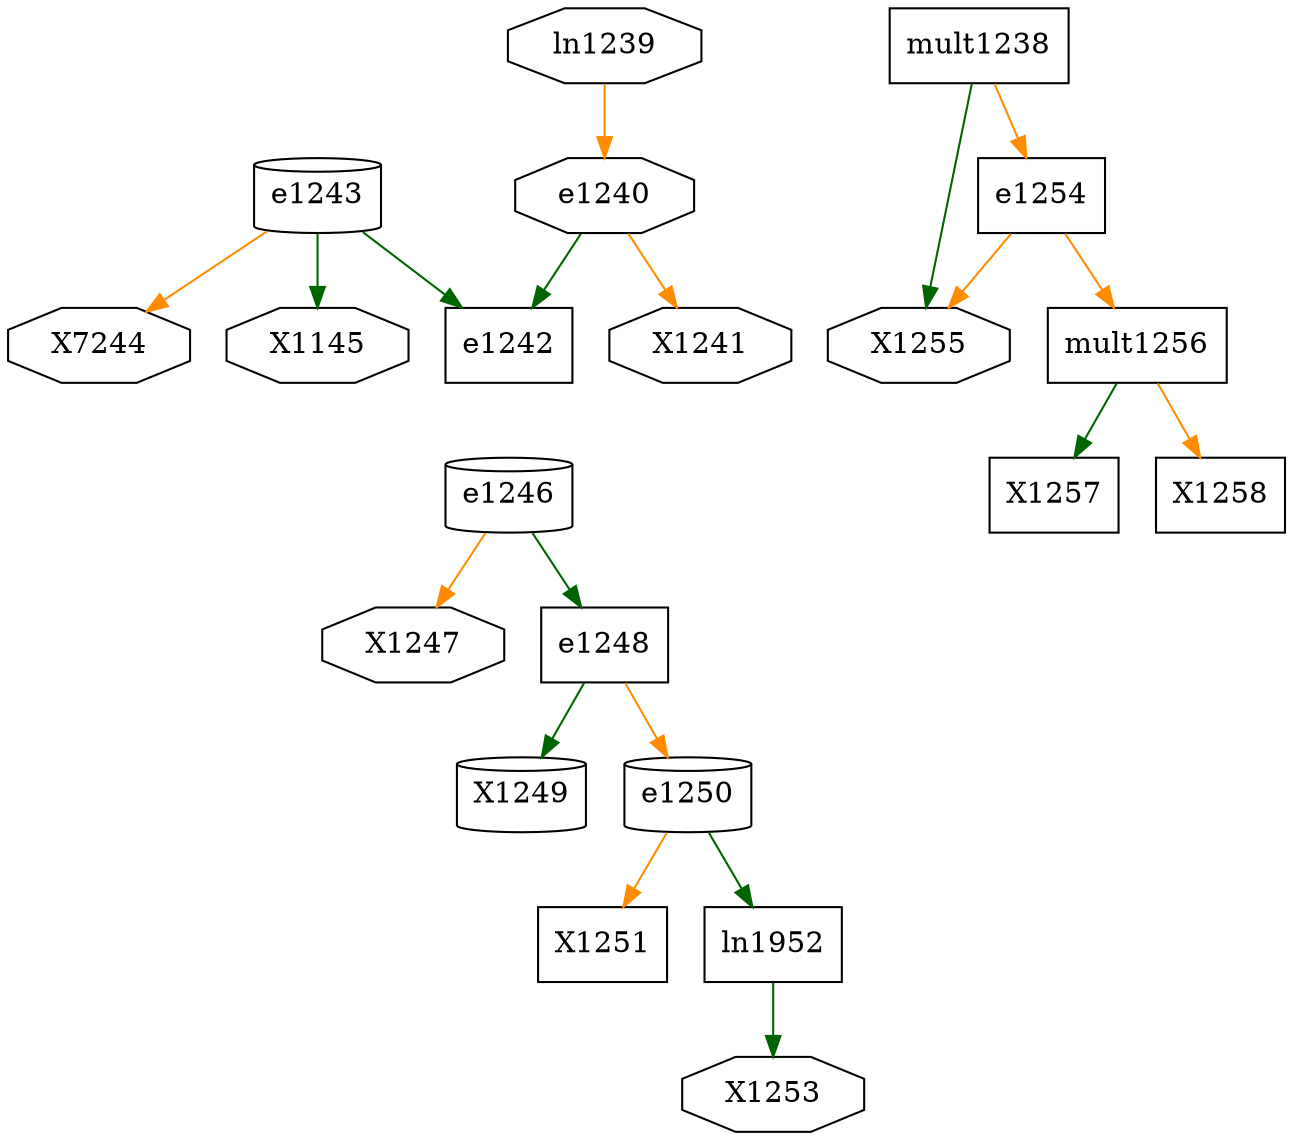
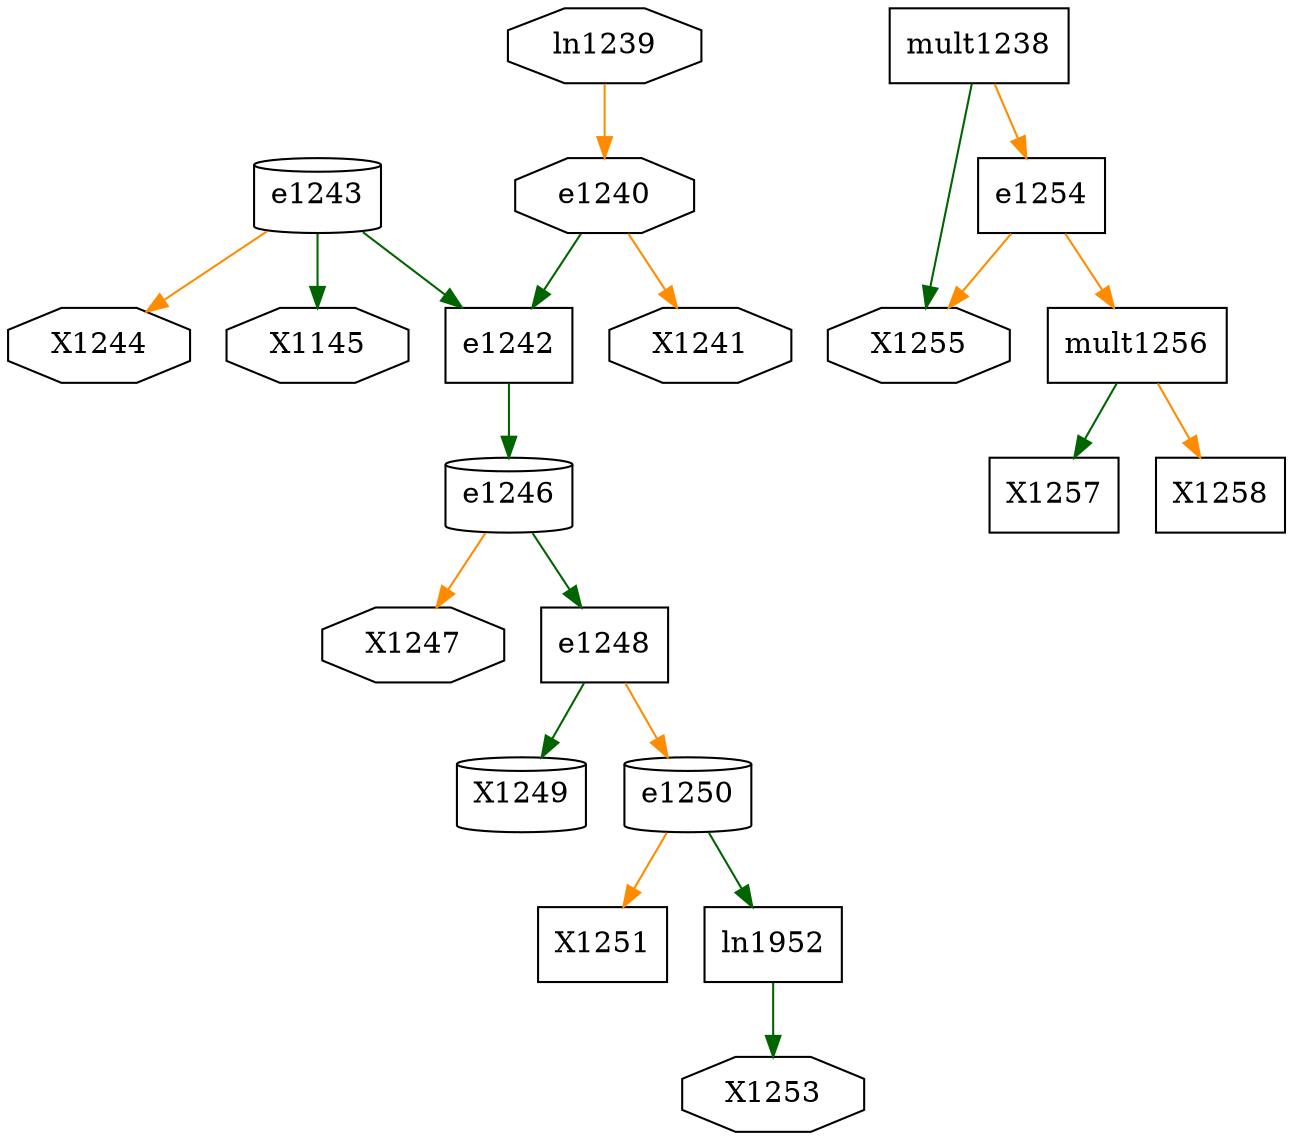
  digraph {
    node [shape=box]
    edge [color=darkorange]
    e1240 [shape=octagon]
    X1241 [shape=octagon]
    e1242
    e1246 [shape=cylinder]
    e1243 [shape=cylinder]
-   X1244 [shape=octagon label=X7244]
+   X1244 [shape=octagon]
    n7 [label=X1145 shape=octagon]
    X1247 [shape=octagon]
    e1248
    X1249 [shape=cylinder]
    e1250 [shape=cylinder]
    X1251
    n13 [label=ln1952]
    X1253 [shape=octagon]
    ln1239 [shape=octagon]
    mult1238
    e1254
    X1255 [shape=octagon]
    mult1256
    X1257
    X1258
    e1240 -> X1241
    e1240 -> e1242 [color=darkgreen]
+   e1242 -> e1246 [color=darkgreen]
    e1246 -> X1247
    e1246 -> e1248 [color=darkgreen]
    e1243 -> e1242 [color=darkgreen]
    e1243 -> X1244
    e1243 -> n7 [color=darkgreen]
    e1248 -> X1249 [color=darkgreen]
    e1248 -> e1250
    e1250 -> X1251
    e1250 -> n13 [color=darkgreen]
    n13 -> X1253 [color=darkgreen]
    ln1239 -> e1240
    mult1238 -> e1254
    mult1238 -> X1255 [color=darkgreen]
    e1254 -> X1255
    e1254 -> mult1256
    mult1256 -> X1257 [color=darkgreen]
    mult1256 -> X1258
  }
